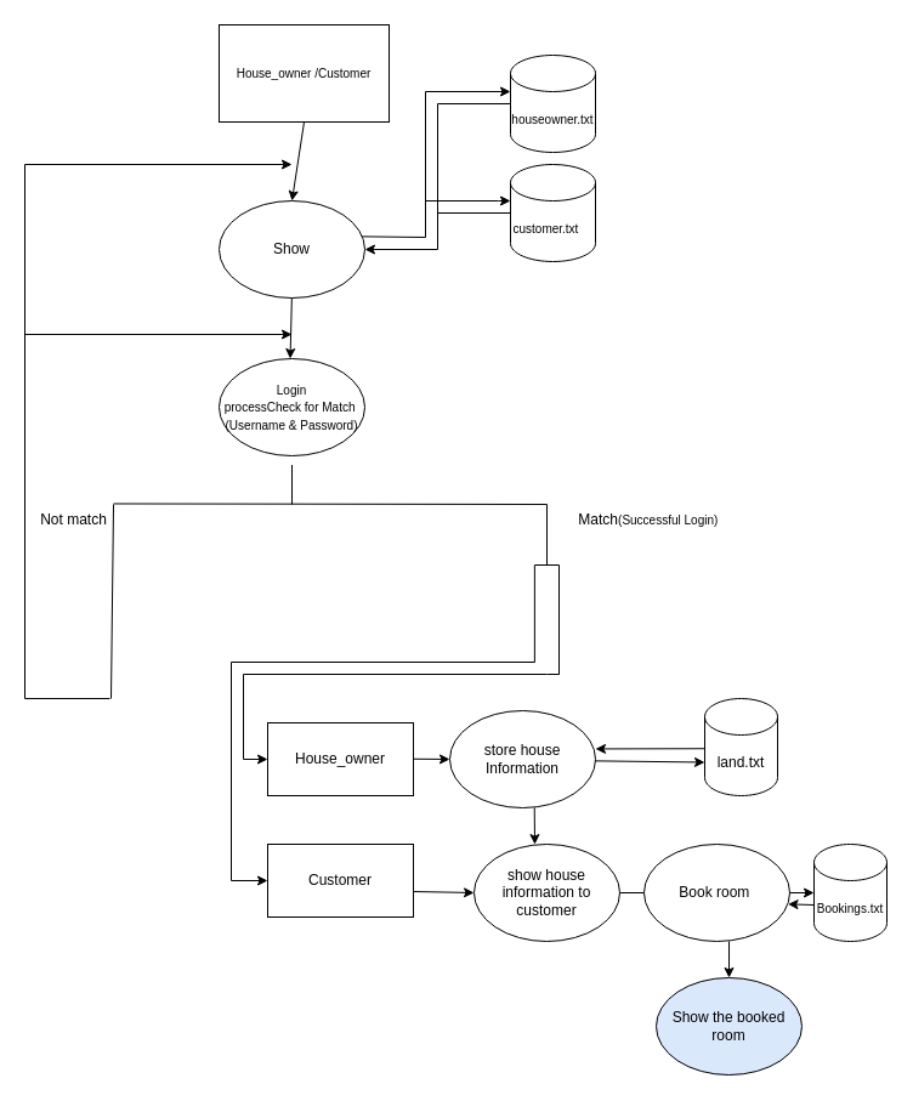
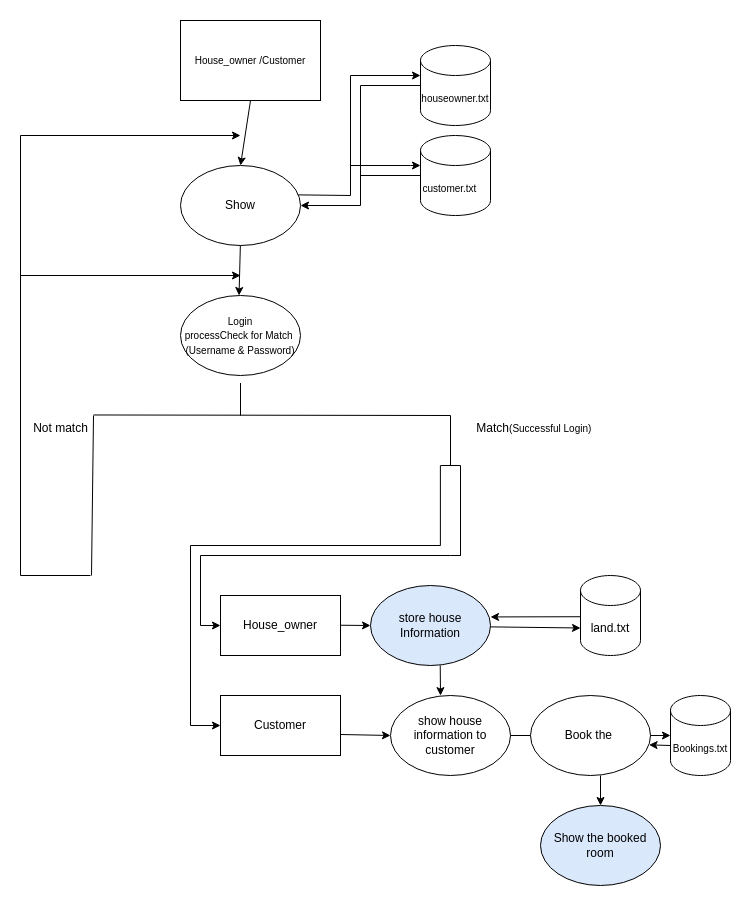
  <mxCell id="0" />
  <mxCell id="1" parent="0" />
  <mxCell id="2" value="&lt;font style=&quot;font-size: 10px;&quot;&gt;House_owner /Customer&lt;/font&gt;" style="rounded=0;whiteSpace=wrap;html=1;" parent="1" vertex="1"><mxGeometry x="180" y="20" width="140" height="80" as="geometry" /></mxCell>
  <mxCell id="3" value="&lt;font style=&quot;font-size: 10px;&quot;&gt;customer.txt&amp;nbsp; &amp;nbsp;&amp;nbsp;&lt;/font&gt;" style="shape=cylinder3;whiteSpace=wrap;html=1;boundedLbl=1;backgroundOutline=1;size=15;" parent="1" vertex="1"><mxGeometry x="420" y="135" width="70" height="80" as="geometry" /></mxCell>
  <mxCell id="4" value="" style="endArrow=classic;html=1;rounded=0;entryX=0.5;entryY=0;entryDx=0;entryDy=0;exitX=0.5;exitY=1;exitDx=0;exitDy=0;" parent="1" source="2" target="41" edge="1"><mxGeometry width="50" height="50" relative="1" as="geometry"><mxPoint x="244" y="109" as="sourcePoint" /><mxPoint x="240" y="155" as="targetPoint" /></mxGeometry></mxCell>
  <mxCell id="5" value="&lt;font style=&quot;font-size: 10px;&quot;&gt;houseowner.txt&lt;/font&gt;" style="shape=cylinder3;whiteSpace=wrap;html=1;boundedLbl=1;backgroundOutline=1;size=15;" parent="1" vertex="1"><mxGeometry x="420" y="45" width="70" height="80" as="geometry" /></mxCell>
  <mxCell id="6" value="" style="endArrow=classic;html=1;rounded=0;" parent="1" edge="1"><mxGeometry width="50" height="50" relative="1" as="geometry"><mxPoint x="350" y="195" as="sourcePoint" /><mxPoint x="420" y="75" as="targetPoint" /><Array as="points"><mxPoint x="350" y="75" /></Array></mxGeometry></mxCell>
  <mxCell id="7" value="" style="endArrow=classic;html=1;rounded=0;" parent="1" edge="1"><mxGeometry width="50" height="50" relative="1" as="geometry"><mxPoint x="350" y="165" as="sourcePoint" /><mxPoint x="420" y="165" as="targetPoint" /><Array as="points"><mxPoint x="410" y="165" /><mxPoint x="420" y="165" /></Array></mxGeometry></mxCell>
  <mxCell id="8" value="" style="endArrow=none;html=1;rounded=0;exitX=1.005;exitY=0.461;exitDx=0;exitDy=0;exitPerimeter=0;" parent="1" edge="1"><mxGeometry width="50" height="50" relative="1" as="geometry"><mxPoint x="282.925" y="194.185" as="sourcePoint" /><mxPoint x="350" y="195" as="targetPoint" /></mxGeometry></mxCell>
  <mxCell id="9" value="" style="endArrow=classic;html=1;rounded=0;entryX=1;entryY=0.5;entryDx=0;entryDy=0;" parent="1" edge="1" target="41"><mxGeometry width="50" height="50" relative="1" as="geometry"><mxPoint x="360" y="205" as="sourcePoint" /><mxPoint x="289.995" y="204.51" as="targetPoint" /></mxGeometry></mxCell>
  <mxCell id="10" value="" style="endArrow=none;html=1;rounded=0;" parent="1" edge="1"><mxGeometry width="50" height="50" relative="1" as="geometry"><mxPoint x="360" y="205" as="sourcePoint" /><mxPoint x="360" y="85" as="targetPoint" /></mxGeometry></mxCell>
  <mxCell id="11" value="" style="endArrow=none;html=1;rounded=0;entryX=0;entryY=0.5;entryDx=0;entryDy=0;entryPerimeter=0;" parent="1" target="5" edge="1"><mxGeometry width="50" height="50" relative="1" as="geometry"><mxPoint x="360" y="85" as="sourcePoint" /><mxPoint x="420" y="105" as="targetPoint" /></mxGeometry></mxCell>
  <mxCell id="12" value="" style="endArrow=none;html=1;rounded=0;entryX=0;entryY=0.5;entryDx=0;entryDy=0;entryPerimeter=0;" parent="1" target="3" edge="1"><mxGeometry width="50" height="50" relative="1" as="geometry"><mxPoint x="360" y="175" as="sourcePoint" /><mxPoint x="417" y="175" as="targetPoint" /></mxGeometry></mxCell>
  <mxCell id="13" value="" style="endArrow=classic;html=1;rounded=0;entryX=0.469;entryY=0;entryDx=0;entryDy=0;entryPerimeter=0;exitX=0.5;exitY=1;exitDx=0;exitDy=0;" parent="1" edge="1"><mxGeometry width="50" height="50" relative="1" as="geometry"><mxPoint x="240" y="240" as="sourcePoint" /><mxPoint x="238.537" y="295" as="targetPoint" /></mxGeometry></mxCell>
  <mxCell id="14" value="" style="endArrow=none;html=1;rounded=0;" parent="1" edge="1"><mxGeometry width="50" height="50" relative="1" as="geometry"><mxPoint x="240" y="415" as="sourcePoint" /><mxPoint x="240" y="382.5" as="targetPoint" /></mxGeometry></mxCell>
  <mxCell id="15" value="" style="endArrow=none;html=1;rounded=0;exitX=0.913;exitY=0.049;exitDx=0;exitDy=0;exitPerimeter=0;" parent="1" edge="1" source="16"><mxGeometry width="50" height="50" relative="1" as="geometry"><mxPoint x="90" y="415" as="sourcePoint" /><mxPoint x="450" y="415" as="targetPoint" /></mxGeometry></mxCell>
  <mxCell id="16" value="Not match" style="text;html=1;align=center;verticalAlign=middle;resizable=0;points=[];autosize=1;strokeColor=none;fillColor=none;" parent="1" vertex="1"><mxGeometry x="20" y="413" width="80" height="30" as="geometry" /></mxCell>
  <mxCell id="17" value="&amp;nbsp; &amp;nbsp; &amp;nbsp; &amp;nbsp; &amp;nbsp; &amp;nbsp; &amp;nbsp; &amp;nbsp; &amp;nbsp; &amp;nbsp; Match&lt;span style=&quot;background-color: initial; text-wrap: wrap; font-size: 10px;&quot;&gt;(Successful&amp;nbsp;&lt;/span&gt;&lt;span style=&quot;background-color: initial; text-wrap: wrap; font-size: 10px;&quot; class=&quot;hljs-keyword&quot;&gt;Login&lt;/span&gt;&lt;span style=&quot;background-color: initial; text-wrap: wrap; font-size: 10px;&quot;&gt;)&lt;/span&gt;" style="text;html=1;align=center;verticalAlign=middle;resizable=0;points=[];autosize=1;strokeColor=none;fillColor=none;" parent="1" vertex="1"><mxGeometry x="395" y="413" width="210" height="30" as="geometry" /></mxCell>
  <mxCell id="18" value="" style="endArrow=none;html=1;rounded=0;" parent="1" edge="1"><mxGeometry width="50" height="50" relative="1" as="geometry"><mxPoint x="91" y="575" as="sourcePoint" /><mxPoint x="93" y="415" as="targetPoint" /></mxGeometry></mxCell>
  <mxCell id="19" value="" style="endArrow=none;html=1;rounded=0;" parent="1" edge="1"><mxGeometry width="50" height="50" relative="1" as="geometry"><mxPoint x="20" y="575" as="sourcePoint" /><mxPoint x="90" y="575" as="targetPoint" /></mxGeometry></mxCell>
  <mxCell id="20" value="" style="endArrow=none;html=1;rounded=0;" parent="1" edge="1"><mxGeometry width="50" height="50" relative="1" as="geometry"><mxPoint x="20" y="575" as="sourcePoint" /><mxPoint x="20" y="135" as="targetPoint" /></mxGeometry></mxCell>
  <mxCell id="21" value="" style="endArrow=classic;html=1;rounded=0;" parent="1" edge="1"><mxGeometry width="50" height="50" relative="1" as="geometry"><mxPoint x="20" y="135" as="sourcePoint" /><mxPoint x="240" y="135" as="targetPoint" /></mxGeometry></mxCell>
  <mxCell id="22" value="" style="endArrow=classic;html=1;rounded=0;" parent="1" edge="1"><mxGeometry width="50" height="50" relative="1" as="geometry"><mxPoint x="20" y="275" as="sourcePoint" /><mxPoint x="240" y="275" as="targetPoint" /></mxGeometry></mxCell>
  <mxCell id="23" value="House_owner" style="rounded=0;whiteSpace=wrap;html=1;" parent="1" vertex="1"><mxGeometry x="220" y="595" width="120" height="60" as="geometry" /></mxCell>
  <mxCell id="24" value="land.txt" style="shape=cylinder3;whiteSpace=wrap;html=1;boundedLbl=1;backgroundOutline=1;size=15;" parent="1" vertex="1"><mxGeometry x="580" y="575" width="60" height="80" as="geometry" /></mxCell>
  <mxCell id="25" value="" style="endArrow=classic;html=1;rounded=0;exitX=1;exitY=0.5;exitDx=0;exitDy=0;entryX=0;entryY=0.5;entryDx=0;entryDy=0;" parent="1" edge="1" target="48"><mxGeometry width="50" height="50" relative="1" as="geometry"><mxPoint x="340" y="624.74" as="sourcePoint" /><mxPoint x="400" y="624.74" as="targetPoint" /><Array as="points" /></mxGeometry></mxCell>
  <mxCell id="26" value="" style="endArrow=classic;html=1;rounded=0;exitX=0;exitY=0;exitDx=0;exitDy=52.5;exitPerimeter=0;entryX=1;entryY=0.393;entryDx=0;entryDy=0;entryPerimeter=0;" parent="1" target="48" edge="1"><mxGeometry width="50" height="50" relative="1" as="geometry"><mxPoint x="580" y="616.23" as="sourcePoint" /><mxPoint x="480" y="615" as="targetPoint" /><Array as="points" /></mxGeometry></mxCell>
  <mxCell id="27" value="" style="endArrow=classic;html=1;rounded=0;exitX=0;exitY=0;exitDx=0;exitDy=52.5;exitPerimeter=0;entryX=0;entryY=0;entryDx=0;entryDy=52.5;entryPerimeter=0;" parent="1" target="24" edge="1"><mxGeometry width="50" height="50" relative="1" as="geometry"><mxPoint x="480" y="626.25" as="sourcePoint" /><mxPoint x="540" y="619.75" as="targetPoint" /></mxGeometry></mxCell>
  <mxCell id="28" value="" style="endArrow=none;html=1;rounded=0;" parent="1" edge="1"><mxGeometry width="50" height="50" relative="1" as="geometry"><mxPoint x="200" y="555" as="sourcePoint" /><mxPoint x="450" y="555" as="targetPoint" /></mxGeometry></mxCell>
  <mxCell id="29" value="" style="endArrow=none;html=1;rounded=0;" parent="1" edge="1"><mxGeometry width="50" height="50" relative="1" as="geometry"><mxPoint x="200" y="625" as="sourcePoint" /><mxPoint x="200" y="555" as="targetPoint" /></mxGeometry></mxCell>
  <mxCell id="30" value="" style="endArrow=classic;html=1;rounded=0;entryX=0;entryY=0.5;entryDx=0;entryDy=0;" parent="1" target="23" edge="1"><mxGeometry width="50" height="50" relative="1" as="geometry"><mxPoint x="200" y="625" as="sourcePoint" /><mxPoint x="250" y="575" as="targetPoint" /><Array as="points" /></mxGeometry></mxCell>
  <mxCell id="31" value="Customer" style="rounded=0;whiteSpace=wrap;html=1;" parent="1" vertex="1"><mxGeometry x="220" y="695" width="120" height="60" as="geometry" /></mxCell>
  <mxCell id="32" value="" style="endArrow=none;html=1;rounded=0;" parent="1" edge="1"><mxGeometry width="50" height="50" relative="1" as="geometry"><mxPoint x="190" y="545" as="sourcePoint" /><mxPoint x="440" y="545" as="targetPoint" /></mxGeometry></mxCell>
  <mxCell id="33" value="" style="endArrow=none;html=1;rounded=0;" parent="1" edge="1"><mxGeometry width="50" height="50" relative="1" as="geometry"><mxPoint x="190" y="725" as="sourcePoint" /><mxPoint x="190" y="545" as="targetPoint" /></mxGeometry></mxCell>
  <mxCell id="34" value="" style="endArrow=classic;html=1;rounded=0;" parent="1" edge="1"><mxGeometry width="50" height="50" relative="1" as="geometry"><mxPoint x="190" y="725" as="sourcePoint" /><mxPoint x="220" y="725" as="targetPoint" /></mxGeometry></mxCell>
  <mxCell id="35" value="" style="endArrow=classic;html=1;rounded=0;exitX=1.004;exitY=0.65;exitDx=0;exitDy=0;exitPerimeter=0;entryX=0;entryY=0.5;entryDx=0;entryDy=0;" parent="1" source="31" edge="1" target="49"><mxGeometry width="50" height="50" relative="1" as="geometry"><mxPoint x="343" y="734" as="sourcePoint" /><mxPoint x="415" y="735" as="targetPoint" /><Array as="points" /></mxGeometry></mxCell>
  <mxCell id="36" value="" style="endArrow=classic;html=1;rounded=0;entryX=0;entryY=0.5;entryDx=0;entryDy=0;exitX=1;exitY=0.5;exitDx=0;exitDy=0;" parent="1" edge="1"><mxGeometry width="50" height="50" relative="1" as="geometry"><mxPoint x="495" y="735" as="sourcePoint" /><mxPoint x="560" y="735" as="targetPoint" /></mxGeometry></mxCell>
  <mxCell id="37" value="&lt;font style=&quot;font-size: 10px;&quot;&gt;Bookings.txt&lt;/font&gt;" style="shape=cylinder3;whiteSpace=wrap;html=1;boundedLbl=1;backgroundOutline=1;size=15;" parent="1" vertex="1"><mxGeometry x="670" y="695" width="60" height="80" as="geometry" /></mxCell>
  <mxCell id="38" value="" style="endArrow=classic;html=1;rounded=0;exitX=1;exitY=0.5;exitDx=0;exitDy=0;entryX=0;entryY=0.5;entryDx=0;entryDy=0;entryPerimeter=0;" parent="1" target="37" edge="1"><mxGeometry width="50" height="50" relative="1" as="geometry"><mxPoint x="640" y="735" as="sourcePoint" /><mxPoint x="660" y="735" as="targetPoint" /></mxGeometry></mxCell>
  <mxCell id="39" value="Show the booked room" style="ellipse;whiteSpace=wrap;html=1;fillColor=#dae8fc;" parent="1" vertex="1"><mxGeometry x="540" y="805" width="120" height="80" as="geometry" /></mxCell>
  <mxCell id="40" value="" style="endArrow=classic;html=1;rounded=0;" parent="1" edge="1"><mxGeometry width="50" height="50" relative="1" as="geometry"><mxPoint x="600" y="775" as="sourcePoint" /><mxPoint x="600" y="805" as="targetPoint" /><Array as="points"><mxPoint x="600" y="805" /></Array></mxGeometry></mxCell>
  <mxCell id="41" value="Show" style="ellipse;whiteSpace=wrap;html=1;" vertex="1" parent="1"><mxGeometry x="180" y="165" width="120" height="80" as="geometry" /></mxCell>
  <mxCell id="42" value="&lt;span style=&quot;font-size: 10px;&quot;&gt;Login process&lt;/span&gt;&lt;span style=&quot;font-size: 10px;&quot; class=&quot;hljs-keyword&quot;&gt;Check&lt;/span&gt;&lt;span style=&quot;font-size: 10px;&quot;&gt;&amp;nbsp;&lt;/span&gt;&lt;span style=&quot;font-size: 10px;&quot; class=&quot;hljs-keyword&quot;&gt;for&lt;/span&gt;&lt;span style=&quot;font-size: 10px;&quot;&gt;&amp;nbsp;Match&amp;nbsp;&lt;/span&gt;&lt;br style=&quot;font-size: 10px;&quot;&gt;&lt;span style=&quot;font-size: 10px;&quot;&gt;(Username &amp;amp;&amp;nbsp;&lt;/span&gt;&lt;span style=&quot;font-size: 10px;&quot; class=&quot;hljs-keyword&quot;&gt;Password&lt;/span&gt;&lt;span style=&quot;font-size: 10px;&quot;&gt;)&lt;/span&gt;" style="ellipse;whiteSpace=wrap;html=1;" vertex="1" parent="1"><mxGeometry x="180" y="295" width="120" height="80" as="geometry" /></mxCell>
  <mxCell id="43" value="" style="endArrow=none;html=1;rounded=0;" edge="1" parent="1"><mxGeometry width="50" height="50" relative="1" as="geometry"><mxPoint x="450" y="465" as="sourcePoint" /><mxPoint x="450" y="415" as="targetPoint" /></mxGeometry></mxCell>
  <mxCell id="44" value="" style="endArrow=none;html=1;rounded=0;" edge="1" parent="1"><mxGeometry width="50" height="50" relative="1" as="geometry"><mxPoint x="440" y="465" as="sourcePoint" /><mxPoint x="460" y="465" as="targetPoint" /></mxGeometry></mxCell>
  <mxCell id="45" value="" style="endArrow=none;html=1;rounded=0;" edge="1" parent="1"><mxGeometry width="50" height="50" relative="1" as="geometry"><mxPoint x="439.88" y="545" as="sourcePoint" /><mxPoint x="439.88" y="465" as="targetPoint" /></mxGeometry></mxCell>
  <mxCell id="46" value="" style="endArrow=none;html=1;rounded=0;" edge="1" parent="1"><mxGeometry width="50" height="50" relative="1" as="geometry"><mxPoint x="460" y="555.278" as="sourcePoint" /><mxPoint x="460" y="465" as="targetPoint" /></mxGeometry></mxCell>
  <mxCell id="47" value="" style="endArrow=none;html=1;rounded=0;" edge="1" parent="1"><mxGeometry width="50" height="50" relative="1" as="geometry"><mxPoint x="450" y="555" as="sourcePoint" /><mxPoint x="460" y="555" as="targetPoint" /></mxGeometry></mxCell>
- <mxCell id="48" value="&lt;br&gt;&lt;br&gt;&lt;div&gt;&lt;br&gt;&lt;/div&gt;&lt;div&gt;store house Information&lt;div style=&quot;forced-color-adjust: none;&quot;&gt;&lt;br style=&quot;forced-color-adjust: none; color: rgb(0, 0, 0); font-family: Helvetica; font-size: 12px; font-style: normal; font-variant-ligatures: normal; font-variant-caps: normal; font-weight: 400; letter-spacing: normal; orphans: 2; text-align: center; text-indent: 0px; text-transform: none; widows: 2; word-spacing: 0px; -webkit-text-stroke-width: 0px; white-space: normal; background-color: rgb(251, 251, 251); text-decoration-thickness: initial; text-decoration-style: initial; text-decoration-color: initial;&quot;&gt;&lt;br&gt;&lt;br&gt;&lt;/div&gt;&lt;/div&gt;" style="ellipse;whiteSpace=wrap;html=1;" vertex="1" parent="1"><mxGeometry x="370" y="585" width="120" height="80" as="geometry" /></mxCell>
+ <mxCell id="48" value="&lt;br&gt;&lt;br&gt;&lt;div&gt;&lt;br&gt;&lt;/div&gt;&lt;div&gt;store house Information&lt;div style=&quot;forced-color-adjust: none;&quot;&gt;&lt;br style=&quot;forced-color-adjust: none; color: rgb(0, 0, 0); font-family: Helvetica; font-size: 12px; font-style: normal; font-variant-ligatures: normal; font-variant-caps: normal; font-weight: 400; letter-spacing: normal; orphans: 2; text-align: center; text-indent: 0px; text-transform: none; widows: 2; word-spacing: 0px; -webkit-text-stroke-width: 0px; white-space: normal; background-color: rgb(251, 251, 251); text-decoration-thickness: initial; text-decoration-style: initial; text-decoration-color: initial;&quot;&gt;&lt;br&gt;&lt;br&gt;&lt;/div&gt;&lt;/div&gt;" style="ellipse;whiteSpace=wrap;html=1;fillColor=#dae8fc;" vertex="1" parent="1"><mxGeometry x="370" y="585" width="120" height="80" as="geometry" /></mxCell>
  <mxCell id="49" value="show house information to customer" style="ellipse;whiteSpace=wrap;html=1;" vertex="1" parent="1"><mxGeometry x="390" y="695" width="120" height="80" as="geometry" /></mxCell>
  <mxCell id="50" value="" style="endArrow=classic;html=1;rounded=0;exitX=0.581;exitY=0.986;exitDx=0;exitDy=0;exitPerimeter=0;" edge="1" parent="1"><mxGeometry width="50" height="50" relative="1" as="geometry"><mxPoint x="439.72" y="665" as="sourcePoint" /><mxPoint x="440" y="695.12" as="targetPoint" /></mxGeometry></mxCell>
- <mxCell id="51" value="Book room&amp;nbsp;" style="ellipse;whiteSpace=wrap;html=1;" vertex="1" parent="1"><mxGeometry x="530" y="695" width="120" height="80" as="geometry" /></mxCell>
+ <mxCell id="51" value="Book the&amp;nbsp;" style="ellipse;whiteSpace=wrap;html=1;" vertex="1" parent="1"><mxGeometry x="530" y="695" width="120" height="80" as="geometry" /></mxCell>
  <mxCell id="52" value="" style="endArrow=classic;html=1;rounded=0;exitX=0;exitY=0.625;exitDx=0;exitDy=0;exitPerimeter=0;entryX=0.988;entryY=0.617;entryDx=0;entryDy=0;entryPerimeter=0;" edge="1" parent="1" source="37" target="51"><mxGeometry width="50" height="50" relative="1" as="geometry"><mxPoint x="600" y="765" as="sourcePoint" /><mxPoint x="650" y="715" as="targetPoint" /></mxGeometry></mxCell>
